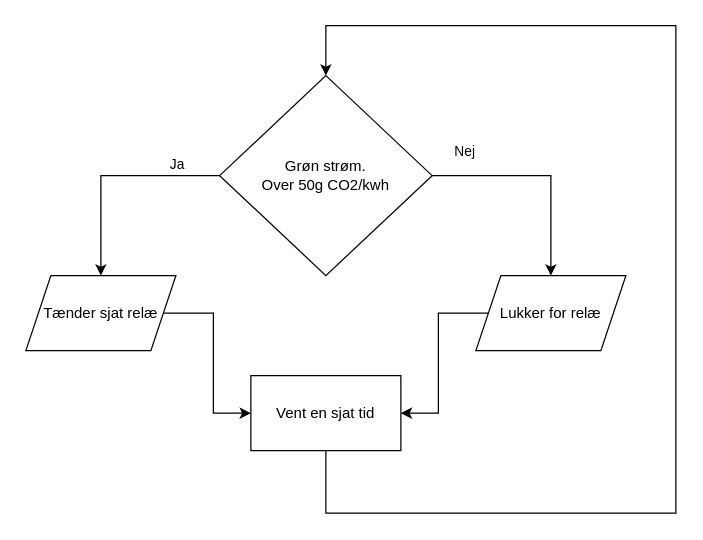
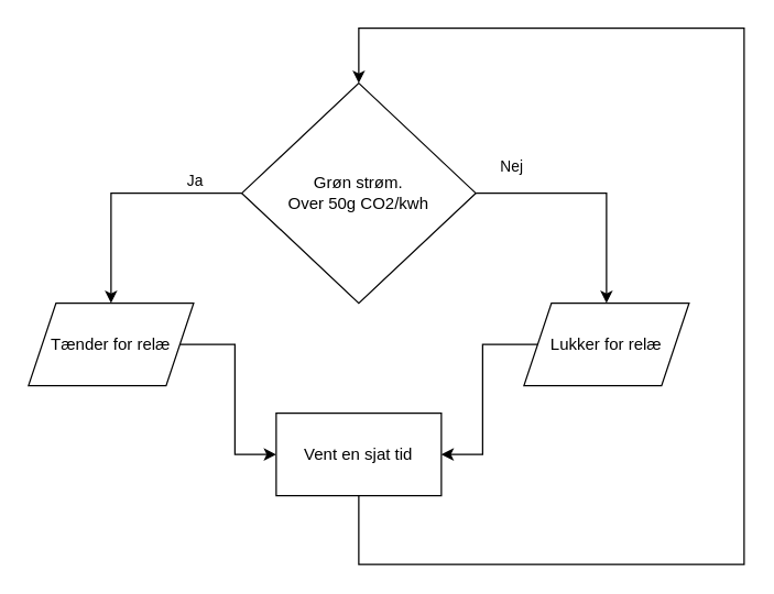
  <mxCell id="0" />
  <mxCell id="1" parent="0" />
  <mxCell id="2" style="edgeStyle=orthogonalEdgeStyle;rounded=0;orthogonalLoop=1;jettySize=auto;html=1;entryX=0.5;entryY=0;entryDx=0;entryDy=0;" edge="1" parent="1" source="6" target="8"><mxGeometry relative="1" as="geometry" /></mxCell>
  <mxCell id="3" value="Ja" style="edgeLabel;html=1;align=center;verticalAlign=middle;resizable=0;points=[];" vertex="1" connectable="0" parent="2"><mxGeometry x="-0.314" y="2" relative="1" as="geometry"><mxPoint x="25" y="-12" as="offset" /></mxGeometry></mxCell>
  <mxCell id="4" style="edgeStyle=orthogonalEdgeStyle;rounded=0;orthogonalLoop=1;jettySize=auto;html=1;entryX=0.5;entryY=0;entryDx=0;entryDy=0;" edge="1" parent="1" source="6" target="10"><mxGeometry relative="1" as="geometry" /></mxCell>
  <mxCell id="5" value="Nej" style="edgeLabel;html=1;align=center;verticalAlign=middle;resizable=0;points=[];" vertex="1" connectable="0" parent="4"><mxGeometry x="-0.6" y="2" relative="1" as="geometry"><mxPoint x="-10" y="-18" as="offset" /></mxGeometry></mxCell>
  <mxCell id="6" value="Grøn strøm. &lt;br&gt;Over 50g CO2/kwh" style="rhombus;whiteSpace=wrap;html=1;" vertex="1" parent="1"><mxGeometry x="175" y="60" width="170" height="160" as="geometry" /></mxCell>
  <mxCell id="7" style="edgeStyle=orthogonalEdgeStyle;rounded=0;orthogonalLoop=1;jettySize=auto;html=1;entryX=0;entryY=0.5;entryDx=0;entryDy=0;" edge="1" parent="1" source="8" target="12"><mxGeometry relative="1" as="geometry" /></mxCell>
- <mxCell id="8" value="Tænder sjat relæ" style="shape=parallelogram;perimeter=parallelogramPerimeter;whiteSpace=wrap;html=1;fixedSize=1;" vertex="1" parent="1"><mxGeometry x="20" y="220" width="120" height="60" as="geometry" /></mxCell>
+ <mxCell id="8" value="Tænder for relæ" style="shape=parallelogram;perimeter=parallelogramPerimeter;whiteSpace=wrap;html=1;fixedSize=1;" vertex="1" parent="1"><mxGeometry x="20" y="220" width="120" height="60" as="geometry" /></mxCell>
  <mxCell id="9" style="edgeStyle=orthogonalEdgeStyle;rounded=0;orthogonalLoop=1;jettySize=auto;html=1;entryX=1;entryY=0.5;entryDx=0;entryDy=0;" edge="1" parent="1" source="10" target="12"><mxGeometry relative="1" as="geometry" /></mxCell>
  <mxCell id="10" value="Lukker for relæ" style="shape=parallelogram;perimeter=parallelogramPerimeter;whiteSpace=wrap;html=1;fixedSize=1;" vertex="1" parent="1"><mxGeometry x="380" y="220" width="120" height="60" as="geometry" /></mxCell>
  <mxCell id="11" style="edgeStyle=orthogonalEdgeStyle;rounded=0;orthogonalLoop=1;jettySize=auto;html=1;entryX=0.5;entryY=0;entryDx=0;entryDy=0;" edge="1" parent="1" source="12" target="6"><mxGeometry relative="1" as="geometry"><Array as="points"><mxPoint x="260" y="410" /><mxPoint x="540" y="410" /><mxPoint x="540" y="20" /><mxPoint x="260" y="20" /></Array></mxGeometry></mxCell>
  <mxCell id="12" value="Vent en sjat tid" style="rounded=0;whiteSpace=wrap;html=1;" vertex="1" parent="1"><mxGeometry x="200" y="300" width="120" height="60" as="geometry" /></mxCell>
